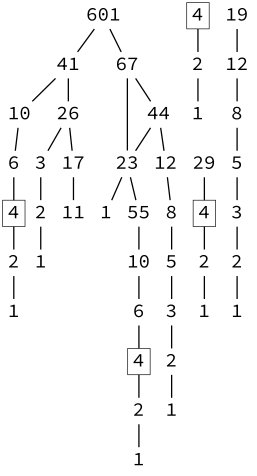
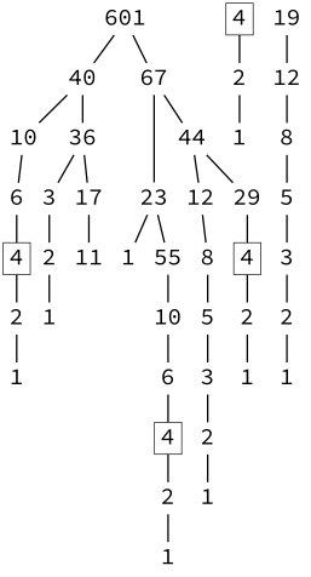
  digraph {
    fontname="Source Code Pro"
    nodesep=0.1
    node [fontname="Source Code Pro" fontsize=30 shape=plaintext]
    edge [dir=none fontname="Source Code Pro" style=bold]
    n1 [height=0.25 label=601 width=0.25]
-   n2 [height=0.25 label=41 width=0.25]
+   n2 [height=0.25 label=40 width=0.25]
    n3 [height=0.25 label=67 width=0.25]
    n4 [height=0.25 label=10 width=0.25]
-   n5 [height=0.25 label=26 width=0.25]
+   n5 [height=0.25 label=36 width=0.25]
    n6 [height=0.25 label=23 width=0.25]
    n7 [height=0.25 label=44 width=0.25]
    n8 [height=0.25 label=6 width=0.25]
    n9 [height=0.25 label=3 width=0.25]
    n10 [height=0.25 label=17 width=0.25]
    n11 [height=0.25 label=4 shape=box width=0.25]
    n12 [height=0.25 label=2 width=0.25]
    n13 [height=0.25 label=1 width=0.25]
    n14 [height=0.25 label=2 width=0.25]
    n15 [height=0.25 label=11 width=0.25]
    n16 [height=0.25 label=1 width=0.25]
    n17 [height=0.25 label=4 shape=box width=0.25]
    n18 [height=0.25 label=2 width=0.25]
    n19 [height=0.25 label=1 width=0.25]
    n20 [height=0.25 label=1 width=0.25]
    n21 [height=0.25 label=55 width=0.25]
    n22 [height=0.25 label=12 width=0.25]
    n23 [height=0.25 label=29 width=0.25]
    n24 [height=0.25 label=10 width=0.25]
    n25 [height=0.25 label=6 width=0.25]
    n26 [height=0.25 label=4 shape=box width=0.25]
    n27 [height=0.25 label=2 width=0.25]
    n28 [height=0.25 label=1 width=0.25]
    n29 [height=0.25 label=8 width=0.25]
    n30 [height=0.25 label=4 shape=box width=0.25]
    n31 [height=0.25 label=5 width=0.25]
    n32 [height=0.25 label=3 width=0.25]
    n33 [height=0.25 label=2 width=0.25]
    n34 [height=0.25 label=1 width=0.25]
    n35 [height=0.25 label=2 width=0.25]
    n36 [height=0.25 label=19 width=0.25]
    n37 [height=0.25 label=12 width=0.25]
    n38 [height=0.25 label=1 width=0.25]
    n39 [height=0.25 label=8 width=0.25]
    n40 [height=0.25 label=5 width=0.25]
    n41 [height=0.25 label=3 width=0.25]
    n42 [height=0.25 label=2 width=0.25]
    n43 [height=0.25 label=1 width=0.25]
    n1 -> n2
    n1 -> n3
    n2 -> n4
    n2 -> n5
    n3 -> n6
    n3 -> n7
    n4 -> n8
    n5 -> n9
    n5 -> n10
    n6 -> n20
    n6 -> n21
    n7 -> n22
-   n7 -> n6
+   n7 -> n23
    n8 -> n11
    n9 -> n14
    n10 -> n15
    n11 -> n12
    n12 -> n13
    n14 -> n16
    n17 -> n18
    n18 -> n19
    n21 -> n24
    n22 -> n29
    n23 -> n30
    n24 -> n25
    n25 -> n26
    n26 -> n27
    n27 -> n28
    n29 -> n31
    n30 -> n35
    n31 -> n32
    n32 -> n33
    n33 -> n34
    n35 -> n38
    n36 -> n37
    n37 -> n39
    n39 -> n40
    n40 -> n41
    n41 -> n42
    n42 -> n43
  }
